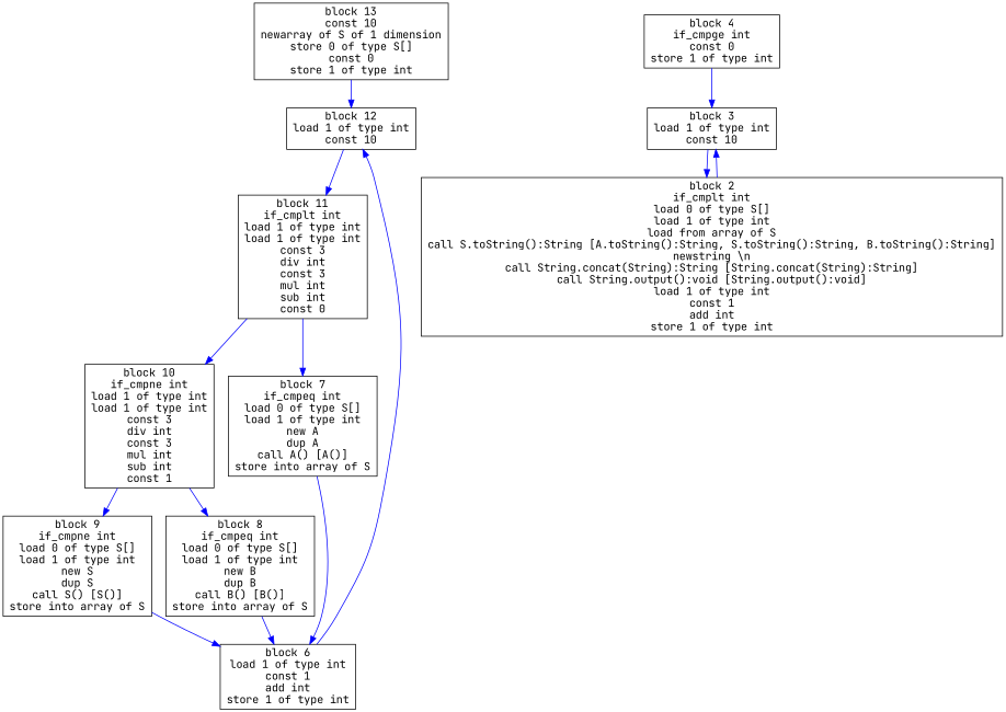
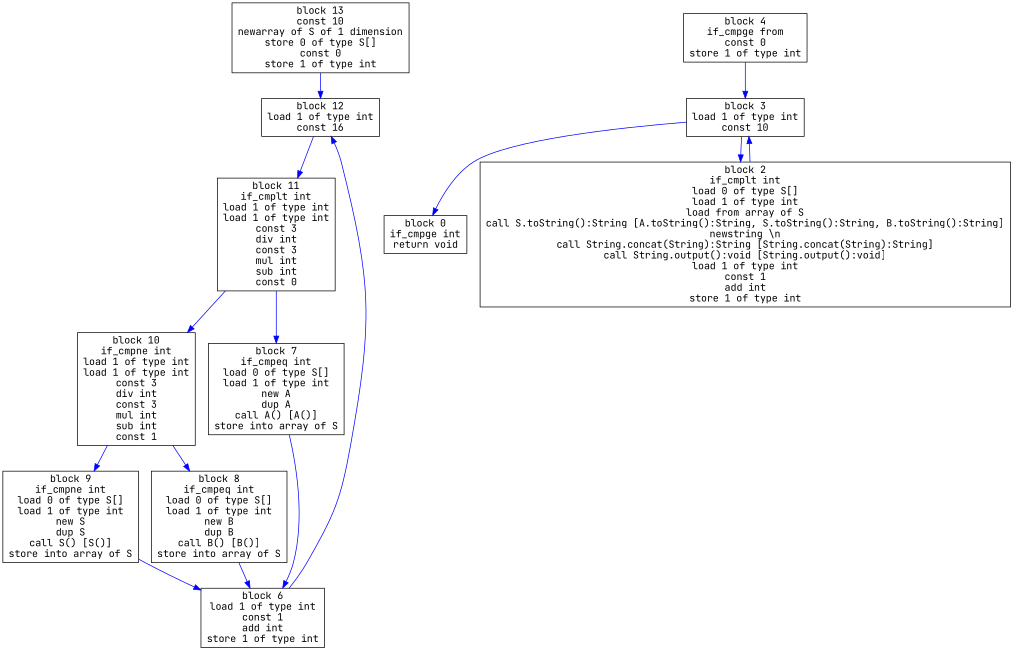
  digraph {
    fontname="JetBrains Mono"
    node [fontname="JetBrains Mono" shape=box]
    edge [color=blue fontname="JetBrains Mono" fontsize=8]
    n1 [label="block 13\nconst 10\nnewarray of S of 1 dimension\nstore 0 of type S[]\nconst 0\nstore 1 of type int"]
-   n2 [label="block 12\nload 1 of type int\nconst 10"]
+   n2 [label="block 12\nload 1 of type int\nconst 16"]
    n3 [label="block 11\nif_cmplt int\nload 1 of type int\nload 1 of type int\nconst 3\ndiv int\nconst 3\nmul int\nsub int\nconst 0"]
-   n4 [label="block 4\nif_cmpge int\nconst 0\nstore 1 of type int"]
+   n4 [label="block 4\nif_cmpge from\nconst 0\nstore 1 of type int"]
    n5 [label="block 3\nload 1 of type int\nconst 10"]
    n6 [label="block 10\nif_cmpne int\nload 1 of type int\nload 1 of type int\nconst 3\ndiv int\nconst 3\nmul int\nsub int\nconst 1"]
    n7 [label="block 7\nif_cmpeq int\nload 0 of type S[]\nload 1 of type int\nnew A\ndup A\ncall A() [A()]\nstore into array of S"]
+   n8 [label="block 0\nif_cmpge int\nreturn void"]
    n9 [label="block 2\nif_cmplt int\nload 0 of type S[]\nload 1 of type int\nload from array of S\ncall S.toString():String [A.toString():String, S.toString():String, B.toString():String]\nnewstring \\n\ncall String.concat(String):String [String.concat(String):String]\ncall String.output():void [String.output():void]\nload 1 of type int\nconst 1\nadd int\nstore 1 of type int"]
    n10 [label="block 9\nif_cmpne int\nload 0 of type S[]\nload 1 of type int\nnew S\ndup S\ncall S() [S()]\nstore into array of S"]
    n11 [label="block 8\nif_cmpeq int\nload 0 of type S[]\nload 1 of type int\nnew B\ndup B\ncall B() [B()]\nstore into array of S"]
    n12 [label="block 6\nload 1 of type int\nconst 1\nadd int\nstore 1 of type int"]
    n1 -> n2
    n2 -> n3
    n3 -> n6
    n3 -> n7
    n4 -> n5
+   n5 -> n8
    n5 -> n9
    n6 -> n10
    n6 -> n11
    n7 -> n12
    n9 -> n5
    n10 -> n12
    n11 -> n12
    n12 -> n2
  }
